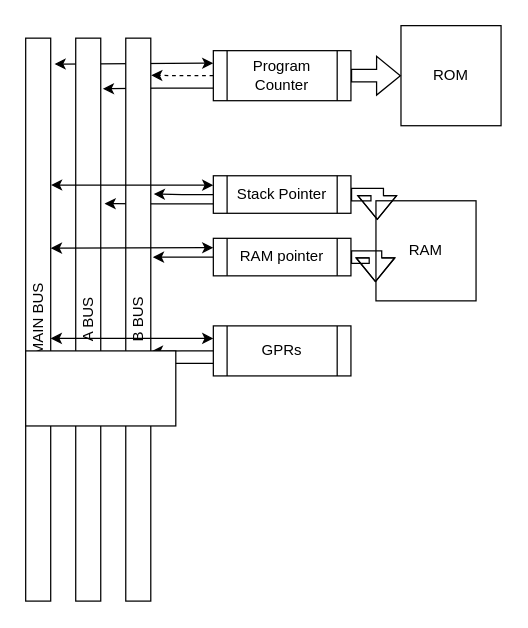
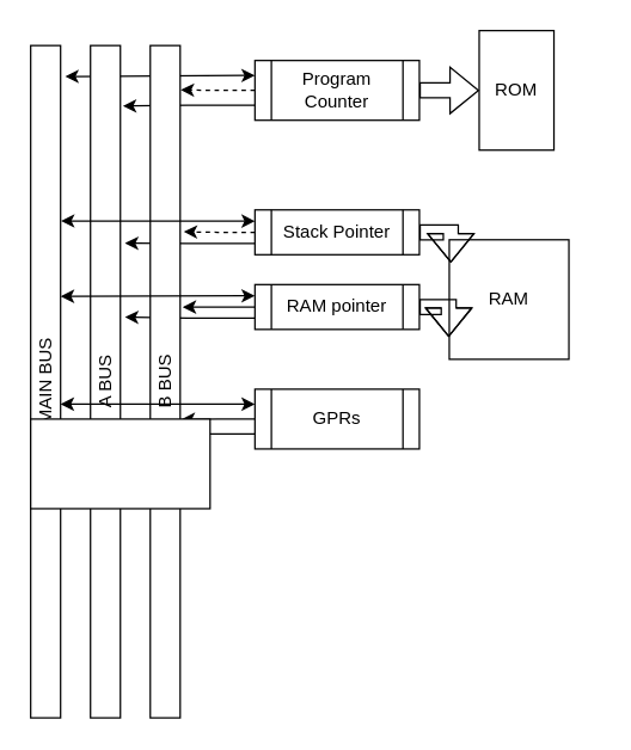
  <mxCell id="0" />
  <mxCell id="1" parent="0" />
  <mxCell id="2" value="" style="endArrow=classic;startArrow=classic;html=1;rounded=0;exitX=1.153;exitY=0.046;exitDx=0;exitDy=0;exitPerimeter=0;" edge="1" parent="1" source="22"><mxGeometry width="50" height="50" relative="1" as="geometry"><mxPoint x="120" y="50" as="sourcePoint" /><mxPoint x="170" y="50" as="targetPoint" /></mxGeometry></mxCell>
- <mxCell id="3" value="ROM" style="whiteSpace=wrap;html=1;aspect=fixed;" vertex="1" parent="1"><mxGeometry x="320" y="20" width="80" height="80" as="geometry" /></mxCell>
+ <mxCell id="3" value="ROM" style="whiteSpace=wrap;html=1;aspect=fixed;" vertex="1" parent="1"><mxGeometry x="320" y="20" width="50" height="80" as="geometry" /></mxCell>
  <mxCell id="4" value="RAM" style="whiteSpace=wrap;html=1;aspect=fixed;" vertex="1" parent="1"><mxGeometry x="300" y="160" width="80" height="80" as="geometry" /></mxCell>
  <mxCell id="5" style="edgeStyle=orthogonalEdgeStyle;rounded=0;orthogonalLoop=1;jettySize=auto;html=1;exitX=0;exitY=0.75;exitDx=0;exitDy=0;entryX=1.084;entryY=0.577;entryDx=0;entryDy=0;entryPerimeter=0;" edge="1" parent="1" source="7" target="21"><mxGeometry relative="1" as="geometry" /></mxCell>
  <mxCell id="6" style="edgeStyle=orthogonalEdgeStyle;rounded=0;orthogonalLoop=1;jettySize=auto;html=1;entryX=1.045;entryY=0.556;entryDx=0;entryDy=0;entryPerimeter=0;" edge="1" parent="1" source="7" target="20"><mxGeometry relative="1" as="geometry" /></mxCell>
  <mxCell id="7" value="GPRs" style="shape=process;whiteSpace=wrap;html=1;backgroundOutline=1;" vertex="1" parent="1"><mxGeometry x="170" y="260" width="110" height="40" as="geometry" /></mxCell>
  <mxCell id="8" style="edgeStyle=orthogonalEdgeStyle;rounded=0;orthogonalLoop=1;jettySize=auto;html=1;exitX=1;exitY=0.5;exitDx=0;exitDy=0;entryX=0;entryY=0.5;entryDx=0;entryDy=0;shape=flexArrow;" edge="1" parent="1" source="11" target="3"><mxGeometry relative="1" as="geometry" /></mxCell>
  <mxCell id="9" style="edgeStyle=orthogonalEdgeStyle;rounded=0;orthogonalLoop=1;jettySize=auto;html=1;exitX=0;exitY=0.75;exitDx=0;exitDy=0;entryX=1.084;entryY=0.09;entryDx=0;entryDy=0;entryPerimeter=0;" edge="1" parent="1" source="11" target="21"><mxGeometry relative="1" as="geometry" /></mxCell>
  <mxCell id="10" style="edgeStyle=orthogonalEdgeStyle;rounded=0;orthogonalLoop=1;jettySize=auto;html=1;exitX=0;exitY=0.5;exitDx=0;exitDy=0;entryX=1.016;entryY=0.066;entryDx=0;entryDy=0;entryPerimeter=0;dashed=1;" edge="1" parent="1" source="11" target="20"><mxGeometry relative="1" as="geometry" /></mxCell>
  <mxCell id="11" value="Program Counter" style="shape=process;whiteSpace=wrap;html=1;backgroundOutline=1;" vertex="1" parent="1"><mxGeometry x="170" y="40" width="110" height="40" as="geometry" /></mxCell>
  <mxCell id="12" style="edgeStyle=orthogonalEdgeStyle;rounded=0;orthogonalLoop=1;jettySize=auto;html=1;exitX=1;exitY=0.5;exitDx=0;exitDy=0;entryX=0.013;entryY=0.192;entryDx=0;entryDy=0;entryPerimeter=0;shape=flexArrow;" edge="1" parent="1" source="15" target="4"><mxGeometry relative="1" as="geometry" /></mxCell>
  <mxCell id="13" style="edgeStyle=orthogonalEdgeStyle;rounded=0;orthogonalLoop=1;jettySize=auto;html=1;exitX=0;exitY=0.75;exitDx=0;exitDy=0;entryX=1.153;entryY=0.294;entryDx=0;entryDy=0;entryPerimeter=0;" edge="1" parent="1" source="15" target="21"><mxGeometry relative="1" as="geometry" /></mxCell>
- <mxCell id="14" style="edgeStyle=orthogonalEdgeStyle;rounded=0;orthogonalLoop=1;jettySize=auto;html=1;exitX=0;exitY=0.5;exitDx=0;exitDy=0;entryX=1.119;entryY=0.277;entryDx=0;entryDy=0;entryPerimeter=0;" edge="1" parent="1" source="15" target="20"><mxGeometry relative="1" as="geometry" /></mxCell>
+ <mxCell id="14" style="edgeStyle=orthogonalEdgeStyle;rounded=0;orthogonalLoop=1;jettySize=auto;html=1;exitX=0;exitY=0.5;exitDx=0;exitDy=0;entryX=1.119;entryY=0.277;entryDx=0;entryDy=0;entryPerimeter=0;dashed=1;" edge="1" parent="1" source="15" target="20"><mxGeometry relative="1" as="geometry" /></mxCell>
  <mxCell id="15" value="Stack Pointer" style="shape=process;whiteSpace=wrap;html=1;backgroundOutline=1;" vertex="1" parent="1"><mxGeometry x="170" y="140" width="110" height="30" as="geometry" /></mxCell>
  <mxCell id="16" style="edgeStyle=orthogonalEdgeStyle;rounded=0;orthogonalLoop=1;jettySize=auto;html=1;exitX=1;exitY=0.5;exitDx=0;exitDy=0;entryX=-0.005;entryY=0.813;entryDx=0;entryDy=0;entryPerimeter=0;shape=flexArrow;" edge="1" parent="1" source="19" target="4"><mxGeometry relative="1" as="geometry" /></mxCell>
+ <mxCell id="17" style="edgeStyle=orthogonalEdgeStyle;rounded=0;orthogonalLoop=1;jettySize=auto;html=1;exitX=0;exitY=0.75;exitDx=0;exitDy=0;entryX=1.153;entryY=0.404;entryDx=0;entryDy=0;entryPerimeter=0;" edge="1" parent="1" source="19" target="21"><mxGeometry relative="1" as="geometry" /></mxCell>
  <mxCell id="18" style="edgeStyle=orthogonalEdgeStyle;rounded=0;orthogonalLoop=1;jettySize=auto;html=1;exitX=0;exitY=0.5;exitDx=0;exitDy=0;entryX=1.084;entryY=0.389;entryDx=0;entryDy=0;entryPerimeter=0;" edge="1" parent="1" source="19" target="20"><mxGeometry relative="1" as="geometry" /></mxCell>
  <mxCell id="19" value="RAM pointer" style="shape=process;whiteSpace=wrap;html=1;backgroundOutline=1;" vertex="1" parent="1"><mxGeometry x="170" y="190" width="110" height="30" as="geometry" /></mxCell>
  <mxCell id="20" value="B BUS" style="rounded=0;whiteSpace=wrap;html=1;horizontal=0;" vertex="1" parent="1"><mxGeometry x="100" y="30" width="20" height="450" as="geometry" /></mxCell>
  <mxCell id="21" value="A BUS" style="rounded=0;whiteSpace=wrap;html=1;horizontal=0;" vertex="1" parent="1"><mxGeometry x="60" y="30" width="20" height="450" as="geometry" /></mxCell>
  <mxCell id="22" value="MAIN BUS" style="rounded=0;whiteSpace=wrap;html=1;horizontal=0;" vertex="1" parent="1"><mxGeometry x="20" y="30" width="20" height="450" as="geometry" /></mxCell>
  <mxCell id="23" value="" style="endArrow=classic;startArrow=classic;html=1;rounded=0;exitX=1.013;exitY=0.261;exitDx=0;exitDy=0;exitPerimeter=0;entryX=0;entryY=0.25;entryDx=0;entryDy=0;" edge="1" parent="1" source="22" target="15"><mxGeometry width="50" height="50" relative="1" as="geometry"><mxPoint x="40" y="151" as="sourcePoint" /><mxPoint x="167" y="150" as="targetPoint" /></mxGeometry></mxCell>
  <mxCell id="24" value="" style="endArrow=classic;startArrow=classic;html=1;rounded=0;entryX=0;entryY=0.25;entryDx=0;entryDy=0;exitX=1.005;exitY=0.373;exitDx=0;exitDy=0;exitPerimeter=0;" edge="1" parent="1" source="22" target="19"><mxGeometry width="50" height="50" relative="1" as="geometry"><mxPoint x="40" y="200" as="sourcePoint" /><mxPoint x="170" y="201" as="targetPoint" /></mxGeometry></mxCell>
  <mxCell id="25" value="" style="endArrow=classic;startArrow=classic;html=1;rounded=0;entryX=0;entryY=0.25;entryDx=0;entryDy=0;exitX=1.005;exitY=0.373;exitDx=0;exitDy=0;exitPerimeter=0;" edge="1" parent="1"><mxGeometry width="50" height="50" relative="1" as="geometry"><mxPoint x="40" y="270" as="sourcePoint" /><mxPoint x="170" y="270" as="targetPoint" /></mxGeometry></mxCell>
  <mxCell id="26" value="" style="rounded=0;whiteSpace=wrap;html=1;" vertex="1" parent="1"><mxGeometry x="20" y="280" width="120" height="60" as="geometry" /></mxCell>
